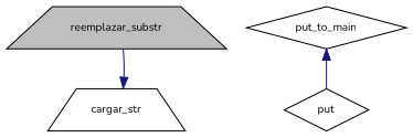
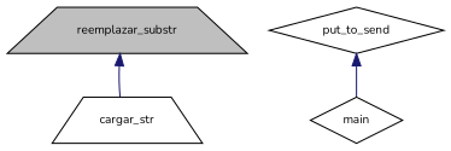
  digraph {
    fontname=Nunito
    rankdir=TB
    node [color=black fillcolor=white fontname=Nunito fontsize=10 shape=trapezium style=filled]
    edge [color=midnightblue dir=back fontname=Nunito fontsize=10 labelfontname=Helvetica labelfontsize=10 style=solid]
    n1 [fillcolor=grey75 fontcolor=black height=0.2 label=reemplazar_substr width=0.4]
    n2 [height=0.2 label=cargar_str width=0.4]
-   n3 [height=0.2 label=put_to_main shape=diamond width=0.4]
-   n4 [height=0.2 label=put shape=diamond width=0.4]
-   n2 -> n1
+   n3 [height=0.2 label=put_to_send shape=diamond width=0.4]
+   n4 [height=0.2 label=main shape=diamond width=0.4]
+   n1 -> n2
    n3 -> n4
  }
